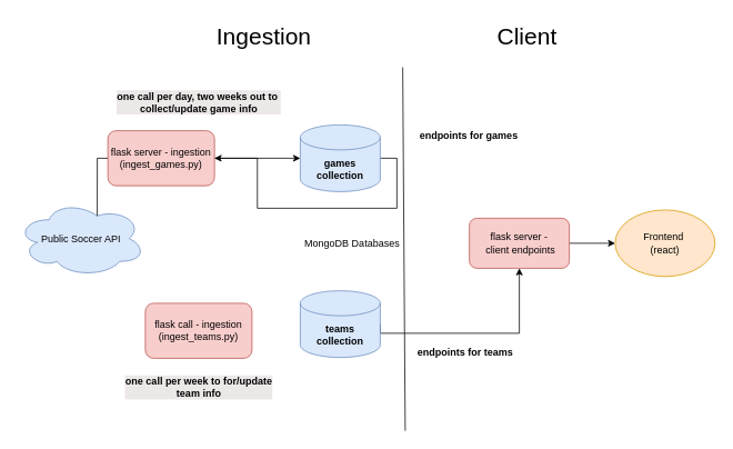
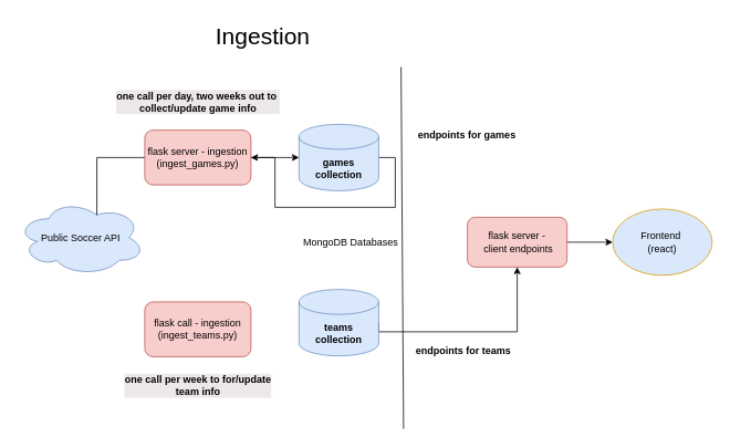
  <mxCell id="0" />
  <mxCell id="1" parent="0" />
  <mxCell id="2" value="Public Soccer API" style="ellipse;shape=cloud;whiteSpace=wrap;html=1;fillColor=#dae8fc;strokeColor=#6c8ebf;" parent="1" vertex="1"><mxGeometry x="20" y="240" width="154" height="91" as="geometry" /></mxCell>
  <mxCell id="3" style="edgeStyle=orthogonalEdgeStyle;rounded=0;orthogonalLoop=1;jettySize=auto;html=1;exitX=1;exitY=0.5;exitDx=0;exitDy=0;exitPerimeter=0;" edge="1" parent="1" source="4" target="20"><mxGeometry relative="1" as="geometry" /></mxCell>
  <mxCell id="4" value="&lt;b&gt;games collection&lt;/b&gt;" style="shape=cylinder3;whiteSpace=wrap;html=1;boundedLbl=1;backgroundOutline=1;size=15;fillColor=#dae8fc;strokeColor=#6c8ebf;" vertex="1" parent="1"><mxGeometry x="360" y="149" width="96" height="80" as="geometry" /></mxCell>
  <mxCell id="5" value="MongoDB Databases" style="text;html=1;align=center;verticalAlign=middle;resizable=0;points=[];autosize=1;strokeColor=none;fillColor=none;" vertex="1" parent="1"><mxGeometry x="356" y="278" width="132" height="26" as="geometry" /></mxCell>
  <mxCell id="6" style="edgeStyle=orthogonalEdgeStyle;rounded=0;orthogonalLoop=1;jettySize=auto;html=1;exitX=1;exitY=0.5;exitDx=0;exitDy=0;exitPerimeter=0;entryX=0.5;entryY=1;entryDx=0;entryDy=0;" edge="1" parent="1" source="7" target="16"><mxGeometry relative="1" as="geometry"><Array as="points"><mxPoint x="456" y="399" /><mxPoint x="623" y="399" /></Array></mxGeometry></mxCell>
  <mxCell id="7" value="&lt;b&gt;teams collection&lt;/b&gt;" style="shape=cylinder3;whiteSpace=wrap;html=1;boundedLbl=1;backgroundOutline=1;size=15;fillColor=#dae8fc;strokeColor=#6c8ebf;" vertex="1" parent="1"><mxGeometry x="360" y="348" width="96" height="80" as="geometry" /></mxCell>
  <mxCell id="8" value="flask call - ingestion&lt;br&gt;(ingest_teams.py)" style="rounded=1;whiteSpace=wrap;html=1;fillColor=#f8cecc;strokeColor=#b85450;" vertex="1" parent="1"><mxGeometry x="174" y="363" width="128" height="66" as="geometry" /></mxCell>
  <mxCell id="9" value="&lt;b&gt;one call per day, two weeks out to&amp;nbsp;&lt;/b&gt;&lt;div&gt;&lt;b&gt;collect/update game info&lt;/b&gt;&lt;/div&gt;" style="text;html=1;align=center;verticalAlign=middle;resizable=0;points=[];autosize=1;strokeColor=none;fillColor=none;labelBackgroundColor=light-dark(#ede8e8, #ededed);" vertex="1" parent="1"><mxGeometry x="130.5" y="101" width="215" height="41" as="geometry" /></mxCell>
  <mxCell id="10" value="&lt;b&gt;one call per week to for/update&lt;/b&gt;&lt;div&gt;&lt;b&gt;team info&lt;/b&gt;&lt;/div&gt;" style="text;html=1;align=center;verticalAlign=middle;resizable=0;points=[];autosize=1;strokeColor=none;fillColor=none;labelBackgroundColor=light-dark(#ede8e8, #ededed);" vertex="1" parent="1"><mxGeometry x="130" y="443" width="216" height="41" as="geometry" /></mxCell>
  <mxCell id="11" value="" style="endArrow=none;html=1;rounded=0;" edge="1" parent="1"><mxGeometry width="50" height="50" relative="1" as="geometry"><mxPoint x="486" y="516" as="sourcePoint" /><mxPoint x="483" y="80" as="targetPoint" /></mxGeometry></mxCell>
  <mxCell id="12" value="&lt;font style=&quot;font-size: 28px;&quot;&gt;Ingestion&lt;/font&gt;" style="text;html=1;align=center;verticalAlign=middle;resizable=0;points=[];autosize=1;strokeColor=none;fillColor=none;" vertex="1" parent="1"><mxGeometry x="250" y="20" width="132" height="46" as="geometry" /></mxCell>
- <mxCell id="13" value="&lt;font style=&quot;font-size: 28px;&quot;&gt;Client&lt;/font&gt;" style="text;html=1;align=center;verticalAlign=middle;resizable=0;points=[];autosize=1;strokeColor=none;fillColor=none;" vertex="1" parent="1"><mxGeometry x="587" y="20" width="90" height="46" as="geometry" /></mxCell>
- <mxCell id="14" value="Frontend&amp;nbsp;&lt;div&gt;(react)&lt;/div&gt;" style="ellipse;whiteSpace=wrap;html=1;fillColor=#ffe6cc;strokeColor=#d79b00;" vertex="1" parent="1"><mxGeometry x="738" y="251" width="120" height="80" as="geometry" /></mxCell>
+ <mxCell id="14" value="Frontend&amp;nbsp;&lt;div&gt;(react)&lt;/div&gt;" style="ellipse;whiteSpace=wrap;html=1;fillColor=#dae8fc;strokeColor=#d79b00;" vertex="1" parent="1"><mxGeometry x="738" y="251" width="120" height="80" as="geometry" /></mxCell>
  <mxCell id="15" style="edgeStyle=orthogonalEdgeStyle;rounded=0;orthogonalLoop=1;jettySize=auto;html=1;exitX=1;exitY=0.5;exitDx=0;exitDy=0;entryX=0;entryY=0.5;entryDx=0;entryDy=0;" edge="1" parent="1" source="16" target="14"><mxGeometry relative="1" as="geometry" /></mxCell>
  <mxCell id="16" value="flask server -&lt;div&gt;&amp;nbsp;client endpoints&lt;/div&gt;" style="rounded=1;whiteSpace=wrap;html=1;fillColor=#f8cecc;strokeColor=#b85450;" vertex="1" parent="1"><mxGeometry x="563" y="261" width="120" height="60" as="geometry" /></mxCell>
  <mxCell id="17" value="&lt;b&gt;endpoints for games&lt;/b&gt;" style="text;html=1;align=center;verticalAlign=middle;resizable=0;points=[];autosize=1;strokeColor=none;fillColor=none;" vertex="1" parent="1"><mxGeometry x="493.5" y="149" width="136" height="26" as="geometry" /></mxCell>
  <mxCell id="18" value="&lt;b&gt;endpoints for teams&lt;/b&gt;" style="text;html=1;align=center;verticalAlign=middle;resizable=0;points=[];autosize=1;strokeColor=none;fillColor=none;labelBackgroundColor=default;" vertex="1" parent="1"><mxGeometry x="491" y="409" width="133" height="26" as="geometry" /></mxCell>
  <mxCell id="19" style="edgeStyle=orthogonalEdgeStyle;rounded=0;orthogonalLoop=1;jettySize=auto;html=1;exitX=0.625;exitY=0.2;exitDx=0;exitDy=0;exitPerimeter=0;entryX=0;entryY=0.5;entryDx=0;entryDy=0;entryPerimeter=0;" edge="1" parent="1" source="2" target="4"><mxGeometry relative="1" as="geometry"><Array as="points"><mxPoint x="116" y="189" /></Array></mxGeometry></mxCell>
- <mxCell id="20" value="flask server - ingestion&lt;br&gt;(ingest_games.py)" style="rounded=1;whiteSpace=wrap;html=1;fillColor=#f8cecc;strokeColor=#b85450;" vertex="1" parent="1"><mxGeometry x="129" y="156" width="128" height="66" as="geometry" /></mxCell>
+ <mxCell id="20" value="flask server - ingestion&lt;br&gt;(ingest_games.py)" style="rounded=1;whiteSpace=wrap;html=1;fillColor=#f8cecc;strokeColor=#b85450;" vertex="1" parent="1"><mxGeometry x="174" y="156" width="128" height="66" as="geometry" /></mxCell>
